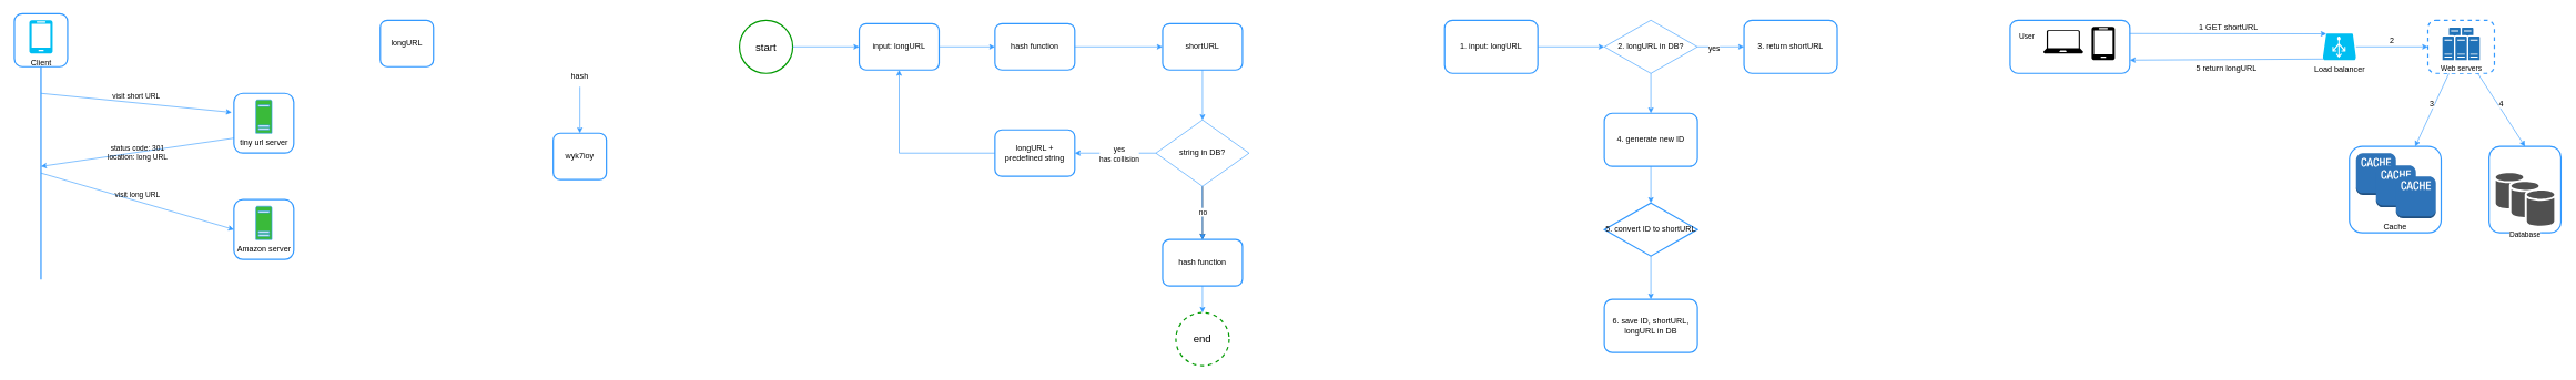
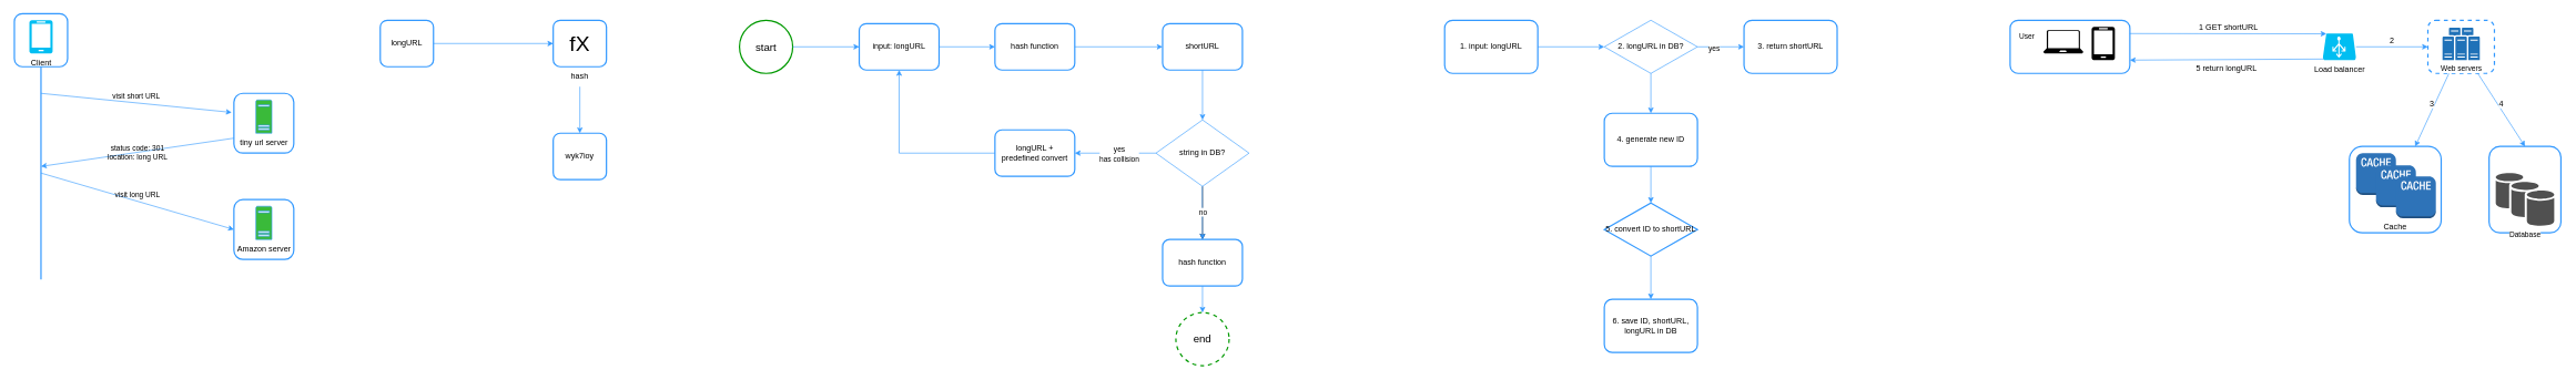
  <mxCell id="0" />
  <mxCell id="1" parent="0" />
  <mxCell id="2" value="" style="rounded=1;whiteSpace=wrap;html=1;strokeWidth=2;strokeColor=#3399FF;fillColor=none;fontColor=default;" vertex="1" parent="1"><mxGeometry x="3740" y="220" width="108" height="130" as="geometry" /></mxCell>
  <mxCell id="3" value="3" style="shape=connector;rounded=0;orthogonalLoop=1;jettySize=auto;html=1;strokeColor=#3399FF;align=center;verticalAlign=bottom;fontFamily=Helvetica;fontSize=12;fontColor=default;labelBackgroundColor=default;endArrow=classic;" edge="1" parent="1" source="5" target="66"><mxGeometry relative="1" as="geometry" /></mxCell>
  <mxCell id="4" value="4" style="shape=connector;rounded=0;orthogonalLoop=1;jettySize=auto;html=1;strokeColor=#3399FF;align=center;verticalAlign=bottom;fontFamily=Helvetica;fontSize=12;fontColor=default;labelBackgroundColor=default;endArrow=classic;entryX=0.5;entryY=0;entryDx=0;entryDy=0;exitX=0.75;exitY=1;exitDx=0;exitDy=0;" edge="1" parent="1" source="5" target="2"><mxGeometry relative="1" as="geometry" /></mxCell>
  <mxCell id="5" value="" style="rounded=1;whiteSpace=wrap;html=1;strokeWidth=2;strokeColor=#3399FF;fillColor=none;fontColor=default;dashed=1;" vertex="1" parent="1"><mxGeometry x="3648" y="30" width="100" height="80" as="geometry" /></mxCell>
  <mxCell id="6" value="" style="rounded=1;whiteSpace=wrap;html=1;strokeWidth=2;strokeColor=#3399FF;fillColor=none;fontColor=default;" vertex="1" parent="1"><mxGeometry x="20" y="20" width="80" height="80" as="geometry" /></mxCell>
  <mxCell id="7" value="Client" style="verticalLabelPosition=bottom;html=1;verticalAlign=top;align=center;strokeColor=none;fillColor=#00BEF2;shape=mxgraph.azure.mobile;pointerEvents=1;fontColor=default;" vertex="1" parent="1"><mxGeometry x="42.5" y="30" width="35" height="50" as="geometry" /></mxCell>
  <mxCell id="8" value="" style="endArrow=none;html=1;rounded=0;entryX=0.5;entryY=1;entryDx=0;entryDy=0;strokeColor=#3399FF;strokeWidth=2;fontColor=default;" edge="1" parent="1" target="6"><mxGeometry width="50" height="50" relative="1" as="geometry"><mxPoint x="60" y="420" as="sourcePoint" /><mxPoint x="240" y="190" as="targetPoint" /></mxGeometry></mxCell>
  <mxCell id="9" value="" style="rounded=1;whiteSpace=wrap;html=1;strokeWidth=2;strokeColor=#3399FF;fillColor=none;fontColor=default;" vertex="1" parent="1"><mxGeometry x="350" y="140" width="90" height="90" as="geometry" /></mxCell>
  <mxCell id="10" value="tiny url server" style="sketch=0;aspect=fixed;pointerEvents=1;shadow=0;dashed=0;html=1;strokeColor=#3399FF;labelPosition=center;verticalLabelPosition=bottom;verticalAlign=top;align=center;fillColor=#3ABA3A;shape=mxgraph.mscae.enterprise.server_generic;fontColor=default;" vertex="1" parent="1"><mxGeometry x="383" y="150" width="24" height="50" as="geometry" /></mxCell>
  <mxCell id="11" value="visit short URL" style="endArrow=classic;html=1;rounded=0;entryX=-0.037;entryY=0.319;entryDx=0;entryDy=0;entryPerimeter=0;strokeColor=#3399FF;verticalAlign=bottom;labelBackgroundColor=none;fontColor=default;" edge="1" parent="1" target="9"><mxGeometry width="50" height="50" relative="1" as="geometry"><mxPoint x="60" y="140" as="sourcePoint" /><mxPoint x="240" y="190" as="targetPoint" /></mxGeometry></mxCell>
  <mxCell id="12" value="status code: 301&lt;div&gt;location: long URL&lt;/div&gt;" style="endArrow=classic;html=1;rounded=0;strokeColor=#3399FF;exitX=0;exitY=0.75;exitDx=0;exitDy=0;labelBackgroundColor=none;fontColor=default;" edge="1" parent="1" source="9"><mxGeometry width="50" height="50" relative="1" as="geometry"><mxPoint x="70" y="150" as="sourcePoint" /><mxPoint x="60" y="250" as="targetPoint" /></mxGeometry></mxCell>
  <mxCell id="13" value="" style="rounded=1;whiteSpace=wrap;html=1;strokeWidth=2;strokeColor=#3399FF;fillColor=none;fontColor=default;" vertex="1" parent="1"><mxGeometry x="350" y="300" width="90" height="90" as="geometry" /></mxCell>
  <mxCell id="14" value="Amazon server" style="sketch=0;aspect=fixed;pointerEvents=1;shadow=0;dashed=0;html=1;strokeColor=#3399FF;labelPosition=center;verticalLabelPosition=bottom;verticalAlign=top;align=center;fillColor=#3ABA3A;shape=mxgraph.mscae.enterprise.server_generic;fontColor=default;" vertex="1" parent="1"><mxGeometry x="383" y="310" width="24" height="50" as="geometry" /></mxCell>
  <mxCell id="15" value="visit long URL" style="endArrow=classic;html=1;rounded=0;entryX=0;entryY=0.5;entryDx=0;entryDy=0;strokeColor=#3399FF;verticalAlign=bottom;labelBackgroundColor=none;fontColor=default;" edge="1" parent="1" target="13"><mxGeometry width="50" height="50" relative="1" as="geometry"><mxPoint x="60" y="260" as="sourcePoint" /><mxPoint x="357" y="179" as="targetPoint" /></mxGeometry></mxCell>
  <mxCell id="16" value="longURL" style="rounded=1;whiteSpace=wrap;html=1;strokeWidth=2;strokeColor=#3399FF;fillColor=none;fontColor=default;" vertex="1" parent="1"><mxGeometry x="570" y="30" width="80" height="70" as="geometry" /></mxCell>
+ <mxCell id="17" value="fX" style="rounded=1;whiteSpace=wrap;html=1;strokeWidth=2;strokeColor=#3399FF;fillColor=none;fontColor=default;fontFamily=Helvetica;fontSize=32;" vertex="1" parent="1"><mxGeometry x="830" y="30" width="80" height="70" as="geometry" /></mxCell>
  <mxCell id="18" value="hash" style="text;html=1;align=center;verticalAlign=middle;whiteSpace=wrap;rounded=0;fontColor=default;" vertex="1" parent="1"><mxGeometry x="840" y="100" width="60" height="30" as="geometry" /></mxCell>
  <mxCell id="19" value="wyk7ioy" style="rounded=1;whiteSpace=wrap;html=1;strokeWidth=2;strokeColor=#3399FF;fillColor=none;fontColor=default;" vertex="1" parent="1"><mxGeometry x="830" y="200" width="80" height="70" as="geometry" /></mxCell>
  <mxCell id="20" value="" style="endArrow=classic;html=1;rounded=0;entryX=0.5;entryY=0;entryDx=0;entryDy=0;exitX=0.5;exitY=1;exitDx=0;exitDy=0;labelBackgroundColor=none;strokeColor=#3399FF;fontColor=default;" edge="1" parent="1" source="18" target="19"><mxGeometry width="50" height="50" relative="1" as="geometry"><mxPoint x="660" y="190" as="sourcePoint" /><mxPoint x="710" y="140" as="targetPoint" /></mxGeometry></mxCell>
+ <mxCell id="21" value="" style="endArrow=classic;html=1;rounded=0;entryX=0;entryY=0.5;entryDx=0;entryDy=0;exitX=1;exitY=0.5;exitDx=0;exitDy=0;labelBackgroundColor=none;strokeColor=#3399FF;fontColor=default;" edge="1" parent="1" source="16" target="17"><mxGeometry width="50" height="50" relative="1" as="geometry"><mxPoint x="880" y="140" as="sourcePoint" /><mxPoint x="880" y="210" as="targetPoint" /></mxGeometry></mxCell>
  <mxCell id="22" value="&lt;font style=&quot;font-size: 16px;&quot;&gt;start&lt;/font&gt;" style="ellipse;whiteSpace=wrap;html=1;aspect=fixed;fillColor=none;strokeColor=#009900;strokeWidth=2;fontSize=16;fontColor=default;" vertex="1" parent="1"><mxGeometry x="1110" y="30" width="80" height="80" as="geometry" /></mxCell>
  <mxCell id="23" value="input: longURL" style="rounded=1;whiteSpace=wrap;html=1;strokeWidth=2;strokeColor=#3399FF;fillColor=none;fontColor=default;" vertex="1" parent="1"><mxGeometry x="1290" y="35" width="120" height="70" as="geometry" /></mxCell>
  <mxCell id="24" value="" style="endArrow=classic;html=1;rounded=0;labelBackgroundColor=none;strokeColor=#3399FF;exitX=1;exitY=0.5;exitDx=0;exitDy=0;fontColor=default;" edge="1" parent="1" source="22" target="23"><mxGeometry width="50" height="50" relative="1" as="geometry"><mxPoint x="1230" y="230" as="sourcePoint" /><mxPoint x="1410" y="230" as="targetPoint" /></mxGeometry></mxCell>
  <mxCell id="25" value="hash function" style="rounded=1;whiteSpace=wrap;html=1;strokeWidth=2;strokeColor=#3399FF;fillColor=none;fontColor=default;" vertex="1" parent="1"><mxGeometry x="1494" y="35" width="120" height="70" as="geometry" /></mxCell>
  <mxCell id="26" value="" style="endArrow=classic;html=1;rounded=0;labelBackgroundColor=none;strokeColor=#3399FF;exitX=1;exitY=0.5;exitDx=0;exitDy=0;entryX=0;entryY=0.5;entryDx=0;entryDy=0;fontColor=default;" edge="1" parent="1" source="23" target="25"><mxGeometry width="50" height="50" relative="1" as="geometry"><mxPoint x="1200" y="80" as="sourcePoint" /><mxPoint x="1300" y="80" as="targetPoint" /></mxGeometry></mxCell>
  <mxCell id="27" value="shortURL" style="rounded=1;whiteSpace=wrap;html=1;strokeWidth=2;strokeColor=#3399FF;fillColor=none;fontColor=default;" vertex="1" parent="1"><mxGeometry x="1746" y="35" width="120" height="70" as="geometry" /></mxCell>
  <mxCell id="28" value="" style="endArrow=classic;html=1;rounded=0;labelBackgroundColor=none;strokeColor=#3399FF;exitX=1;exitY=0.5;exitDx=0;exitDy=0;entryX=0;entryY=0.5;entryDx=0;entryDy=0;fontColor=default;" edge="1" parent="1" source="25" target="27"><mxGeometry width="50" height="50" relative="1" as="geometry"><mxPoint x="1660" y="70" as="sourcePoint" /><mxPoint x="1770" y="190" as="targetPoint" /></mxGeometry></mxCell>
  <mxCell id="29" value="" style="edgeStyle=orthogonalEdgeStyle;rounded=0;orthogonalLoop=1;jettySize=auto;html=1;" edge="1" parent="1" source="30" target="39"><mxGeometry relative="1" as="geometry" /></mxCell>
  <mxCell id="30" value="string in DB?" style="rhombus;whiteSpace=wrap;html=1;labelBackgroundColor=none;fillColor=none;strokeColor=#3399FF;fontColor=default;" vertex="1" parent="1"><mxGeometry x="1736" y="180" width="140" height="100" as="geometry" /></mxCell>
  <mxCell id="31" value="" style="endArrow=classic;html=1;rounded=0;labelBackgroundColor=none;strokeColor=#3399FF;exitX=0.5;exitY=1;exitDx=0;exitDy=0;entryX=0.5;entryY=0;entryDx=0;entryDy=0;fontColor=default;" edge="1" parent="1" source="27" target="30"><mxGeometry width="50" height="50" relative="1" as="geometry"><mxPoint x="1670" y="80" as="sourcePoint" /><mxPoint x="1756" y="80" as="targetPoint" /></mxGeometry></mxCell>
  <mxCell id="32" value="" style="endArrow=classic;html=1;rounded=0;labelBackgroundColor=none;strokeColor=#3399FF;exitX=0;exitY=0.5;exitDx=0;exitDy=0;fontColor=default;entryX=1;entryY=0.5;entryDx=0;entryDy=0;" edge="1" parent="1" source="30" target="34"><mxGeometry width="50" height="50" relative="1" as="geometry"><mxPoint x="1816" y="115" as="sourcePoint" /><mxPoint x="1660" y="230" as="targetPoint" /></mxGeometry></mxCell>
  <mxCell id="33" value="yes&lt;div&gt;has collision&lt;/div&gt;" style="edgeLabel;html=1;align=center;verticalAlign=middle;resizable=0;points=[];" connectable="0" vertex="1" parent="32"><mxGeometry x="-0.077" y="1" relative="1" as="geometry"><mxPoint as="offset" /></mxGeometry></mxCell>
- <mxCell id="34" value="longURL +&lt;div&gt;predefined string&lt;/div&gt;" style="rounded=1;whiteSpace=wrap;html=1;strokeWidth=2;strokeColor=#3399FF;fillColor=none;fontColor=default;" vertex="1" parent="1"><mxGeometry x="1494" y="195" width="120" height="70" as="geometry" /></mxCell>
+ <mxCell id="34" value="longURL +&lt;div&gt;predefined convert&lt;/div&gt;" style="rounded=1;whiteSpace=wrap;html=1;strokeWidth=2;strokeColor=#3399FF;fillColor=none;fontColor=default;" vertex="1" parent="1"><mxGeometry x="1494" y="195" width="120" height="70" as="geometry" /></mxCell>
  <mxCell id="35" value="" style="endArrow=classic;html=1;rounded=0;labelBackgroundColor=none;strokeColor=#3399FF;exitX=0;exitY=0.5;exitDx=0;exitDy=0;entryX=0.5;entryY=1;entryDx=0;entryDy=0;fontColor=default;edgeStyle=orthogonalEdgeStyle;" edge="1" parent="1" source="34" target="23"><mxGeometry width="50" height="50" relative="1" as="geometry"><mxPoint x="1420" y="80" as="sourcePoint" /><mxPoint x="1504" y="80" as="targetPoint" /></mxGeometry></mxCell>
  <mxCell id="36" value="" style="endArrow=classic;html=1;rounded=0;labelBackgroundColor=none;strokeColor=#3399FF;exitX=0.5;exitY=1;exitDx=0;exitDy=0;entryX=0.5;entryY=0;entryDx=0;entryDy=0;fontColor=default;" edge="1" parent="1" target="39"><mxGeometry width="50" height="50" relative="1" as="geometry"><mxPoint x="1805.66" y="280" as="sourcePoint" /><mxPoint x="1805.66" y="355" as="targetPoint" /></mxGeometry></mxCell>
  <mxCell id="37" value="no" style="edgeLabel;html=1;align=center;verticalAlign=middle;resizable=0;points=[];" connectable="0" vertex="1" parent="36"><mxGeometry x="-0.032" y="1" relative="1" as="geometry"><mxPoint as="offset" /></mxGeometry></mxCell>
  <mxCell id="38" value="" style="edgeStyle=orthogonalEdgeStyle;rounded=0;orthogonalLoop=1;jettySize=auto;html=1;strokeColor=#3399FF;" edge="1" parent="1" source="39" target="40"><mxGeometry relative="1" as="geometry" /></mxCell>
  <mxCell id="39" value="hash function" style="rounded=1;whiteSpace=wrap;html=1;strokeWidth=2;strokeColor=#3399FF;fillColor=none;fontColor=default;" vertex="1" parent="1"><mxGeometry x="1746" y="360" width="120" height="70" as="geometry" /></mxCell>
  <mxCell id="40" value="&lt;font style=&quot;font-size: 16px;&quot;&gt;end&lt;/font&gt;" style="ellipse;whiteSpace=wrap;html=1;aspect=fixed;fillColor=none;strokeColor=#009900;strokeWidth=2;fontSize=16;fontColor=default;dashed=1;" vertex="1" parent="1"><mxGeometry x="1766" y="470" width="80" height="80" as="geometry" /></mxCell>
  <mxCell id="41" value="" style="edgeStyle=orthogonalEdgeStyle;shape=connector;rounded=0;orthogonalLoop=1;jettySize=auto;html=1;strokeColor=#3399FF;align=center;verticalAlign=middle;fontFamily=Helvetica;fontSize=11;fontColor=default;labelBackgroundColor=default;endArrow=classic;" edge="1" parent="1" source="42" target="46"><mxGeometry relative="1" as="geometry" /></mxCell>
  <mxCell id="42" value="1. input: longURL" style="rounded=1;whiteSpace=wrap;html=1;strokeWidth=2;strokeColor=#3399FF;fillColor=none;fontColor=default;" vertex="1" parent="1"><mxGeometry x="2170" y="30" width="140" height="80" as="geometry" /></mxCell>
  <mxCell id="43" value="" style="edgeStyle=orthogonalEdgeStyle;shape=connector;rounded=0;orthogonalLoop=1;jettySize=auto;html=1;strokeColor=#3399FF;align=center;verticalAlign=middle;fontFamily=Helvetica;fontSize=11;fontColor=default;labelBackgroundColor=default;endArrow=classic;" edge="1" parent="1" source="46" target="47"><mxGeometry relative="1" as="geometry" /></mxCell>
  <mxCell id="44" value="yes" style="edgeLabel;html=1;align=center;verticalAlign=middle;resizable=0;points=[];fontFamily=Helvetica;fontSize=11;fontColor=default;labelBackgroundColor=default;" connectable="0" vertex="1" parent="43"><mxGeometry x="-0.309" y="-2" relative="1" as="geometry"><mxPoint as="offset" /></mxGeometry></mxCell>
  <mxCell id="45" value="" style="edgeStyle=orthogonalEdgeStyle;shape=connector;rounded=0;orthogonalLoop=1;jettySize=auto;html=1;strokeColor=#3399FF;align=center;verticalAlign=middle;fontFamily=Helvetica;fontSize=11;fontColor=default;labelBackgroundColor=default;endArrow=classic;" edge="1" parent="1" source="46" target="49"><mxGeometry relative="1" as="geometry" /></mxCell>
  <mxCell id="46" value="2. longURL in DB?" style="rhombus;whiteSpace=wrap;html=1;labelBackgroundColor=none;fillColor=none;strokeColor=#3399FF;fontColor=default;" vertex="1" parent="1"><mxGeometry x="2410" y="30" width="140" height="80" as="geometry" /></mxCell>
  <mxCell id="47" value="3. return shortURL" style="rounded=1;whiteSpace=wrap;html=1;strokeWidth=2;strokeColor=#3399FF;fillColor=none;fontColor=default;" vertex="1" parent="1"><mxGeometry x="2620" y="30" width="140" height="80" as="geometry" /></mxCell>
  <mxCell id="48" value="" style="edgeStyle=orthogonalEdgeStyle;shape=connector;rounded=0;orthogonalLoop=1;jettySize=auto;html=1;strokeColor=#3399FF;align=center;verticalAlign=middle;fontFamily=Helvetica;fontSize=11;fontColor=default;labelBackgroundColor=default;endArrow=classic;" edge="1" parent="1" source="49" target="51"><mxGeometry relative="1" as="geometry" /></mxCell>
  <mxCell id="49" value="4. generate new ID" style="rounded=1;whiteSpace=wrap;html=1;strokeWidth=2;strokeColor=#3399FF;fillColor=none;fontColor=default;" vertex="1" parent="1"><mxGeometry x="2410" y="170" width="140" height="80" as="geometry" /></mxCell>
  <mxCell id="50" value="" style="edgeStyle=orthogonalEdgeStyle;shape=connector;rounded=0;orthogonalLoop=1;jettySize=auto;html=1;strokeColor=#3399FF;align=center;verticalAlign=middle;fontFamily=Helvetica;fontSize=11;fontColor=default;labelBackgroundColor=default;endArrow=classic;" edge="1" parent="1" source="51" target="52"><mxGeometry relative="1" as="geometry" /></mxCell>
  <mxCell id="51" value="5. convert ID to shortURL" style="rhombus;whiteSpace=wrap;html=1;strokeWidth=2;strokeColor=#3399FF;fillColor=none;fontColor=default;" vertex="1" parent="1"><mxGeometry x="2410" y="305" width="140" height="80" as="geometry" /></mxCell>
  <mxCell id="52" value="6. save ID, shortURL, longURL in DB" style="rounded=1;whiteSpace=wrap;html=1;strokeWidth=2;strokeColor=#3399FF;fillColor=none;fontColor=default;" vertex="1" parent="1"><mxGeometry x="2410" y="450" width="140" height="80" as="geometry" /></mxCell>
  <mxCell id="53" value="" style="rounded=1;whiteSpace=wrap;html=1;strokeWidth=2;strokeColor=#3399FF;fillColor=none;fontColor=default;" vertex="1" parent="1"><mxGeometry x="3020" y="30" width="180" height="80" as="geometry" /></mxCell>
  <mxCell id="54" value="" style="verticalLabelPosition=bottom;html=1;verticalAlign=top;align=center;strokeColor=none;fillColor=#000000;shape=mxgraph.azure.mobile;pointerEvents=1;fontColor=default;" vertex="1" parent="1"><mxGeometry x="3142.5" y="40" width="35" height="50" as="geometry" /></mxCell>
  <mxCell id="55" value="" style="verticalLabelPosition=bottom;html=1;verticalAlign=top;align=center;strokeColor=none;fillColor=#000000;shape=mxgraph.azure.laptop;pointerEvents=1;fontFamily=Helvetica;fontSize=11;fontColor=default;labelBackgroundColor=default;fillStyle=auto;" vertex="1" parent="1"><mxGeometry x="3070" y="45" width="60" height="35" as="geometry" /></mxCell>
  <mxCell id="56" value="User" style="text;html=1;align=center;verticalAlign=middle;resizable=0;points=[];autosize=1;strokeColor=none;fillColor=none;fontFamily=Helvetica;fontSize=11;fontColor=default;labelBackgroundColor=default;" vertex="1" parent="1"><mxGeometry x="3020" y="40" width="50" height="30" as="geometry" /></mxCell>
  <mxCell id="57" value="2" style="edgeStyle=orthogonalEdgeStyle;shape=connector;rounded=0;orthogonalLoop=1;jettySize=auto;html=1;strokeColor=#3399FF;align=center;verticalAlign=bottom;fontFamily=Helvetica;fontSize=12;fontColor=default;labelBackgroundColor=default;endArrow=classic;labelBorderColor=none;" edge="1" parent="1" source="58" target="5"><mxGeometry relative="1" as="geometry" /></mxCell>
  <mxCell id="58" value="&lt;font style=&quot;font-size: 12px;&quot;&gt;Load balancer&lt;/font&gt;" style="verticalLabelPosition=bottom;html=1;verticalAlign=top;align=center;strokeColor=none;fillColor=#00BEF2;shape=mxgraph.azure.azure_load_balancer;fontFamily=Helvetica;fontSize=12;fontColor=default;labelBackgroundColor=default;" vertex="1" parent="1"><mxGeometry x="3490" y="50" width="50" height="40" as="geometry" /></mxCell>
  <mxCell id="59" value="1 GET shortURL" style="endArrow=classic;html=1;rounded=0;strokeColor=#3399FF;align=center;verticalAlign=bottom;fontFamily=Helvetica;fontSize=12;fontColor=default;labelBackgroundColor=default;entryX=0.11;entryY=0.01;entryDx=0;entryDy=0;entryPerimeter=0;exitX=1;exitY=0.25;exitDx=0;exitDy=0;" edge="1" parent="1" source="53" target="58"><mxGeometry width="50" height="50" relative="1" as="geometry"><mxPoint x="3290" y="200" as="sourcePoint" /><mxPoint x="3340" y="150" as="targetPoint" /></mxGeometry></mxCell>
  <mxCell id="60" value="5 return longURL" style="endArrow=classic;html=1;rounded=0;strokeColor=#3399FF;align=center;verticalAlign=top;fontFamily=Helvetica;fontSize=12;fontColor=default;labelBackgroundColor=default;entryX=1;entryY=0.75;entryDx=0;entryDy=0;exitX=0.02;exitY=0.96;exitDx=0;exitDy=0;exitPerimeter=0;" edge="1" parent="1" source="58" target="53"><mxGeometry width="50" height="50" relative="1" as="geometry"><mxPoint x="3210" y="60" as="sourcePoint" /><mxPoint x="3506" y="60" as="targetPoint" /></mxGeometry></mxCell>
  <mxCell id="61" value="Web servers" style="sketch=0;pointerEvents=1;shadow=0;dashed=0;html=1;strokeColor=none;fillColor=#505050;labelPosition=center;verticalLabelPosition=bottom;verticalAlign=top;outlineConnect=0;align=center;shape=mxgraph.office.servers.server_farm;fillColor=#2072B8;fontFamily=Helvetica;fontSize=11;fontColor=default;labelBackgroundColor=default;" vertex="1" parent="1"><mxGeometry x="3670" y="41" width="56" height="49" as="geometry" /></mxCell>
  <mxCell id="62" value="Database" style="sketch=0;shadow=0;dashed=0;html=1;strokeColor=none;fillColor=#505050;labelPosition=center;verticalLabelPosition=bottom;verticalAlign=top;outlineConnect=0;align=center;shape=mxgraph.office.databases.database_availability_group;fontFamily=Helvetica;fontSize=11;fontColor=default;labelBackgroundColor=default;" vertex="1" parent="1"><mxGeometry x="3750" y="260" width="88" height="80" as="geometry" /></mxCell>
  <mxCell id="63" value="" style="outlineConnect=0;dashed=0;verticalLabelPosition=bottom;verticalAlign=top;align=center;html=1;shape=mxgraph.aws3.cache_node;fillColor=#2E73B8;gradientColor=none;fontFamily=Helvetica;fontSize=11;fontColor=default;labelBackgroundColor=default;" vertex="1" parent="1"><mxGeometry x="3540" y="230" width="60" height="63" as="geometry" /></mxCell>
  <mxCell id="64" value="" style="outlineConnect=0;dashed=0;verticalLabelPosition=bottom;verticalAlign=top;align=center;html=1;shape=mxgraph.aws3.cache_node;fillColor=#2E73B8;gradientColor=none;fontFamily=Helvetica;fontSize=11;fontColor=default;labelBackgroundColor=default;" vertex="1" parent="1"><mxGeometry x="3570" y="248.5" width="60" height="63" as="geometry" /></mxCell>
  <mxCell id="65" value="" style="outlineConnect=0;dashed=0;verticalLabelPosition=bottom;verticalAlign=top;align=center;html=1;shape=mxgraph.aws3.cache_node;fillColor=#2E73B8;gradientColor=none;fontFamily=Helvetica;fontSize=11;fontColor=default;labelBackgroundColor=default;" vertex="1" parent="1"><mxGeometry x="3600" y="265" width="60" height="63" as="geometry" /></mxCell>
  <mxCell id="66" value="Cache" style="rounded=1;whiteSpace=wrap;html=1;strokeWidth=2;strokeColor=#3399FF;fillColor=none;fontColor=default;verticalAlign=bottom;" vertex="1" parent="1"><mxGeometry x="3530" y="220" width="138" height="130" as="geometry" /></mxCell>
